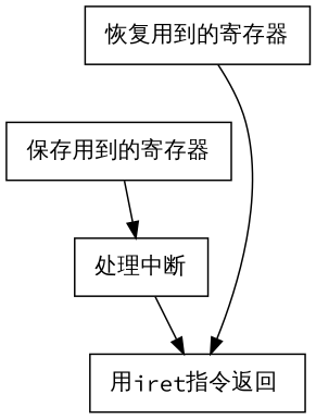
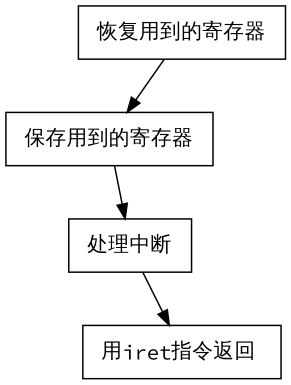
  digraph {
    fontname="Source Code Pro"
    rankdir=TB
    node [fontname="Source Code Pro" shape=box]
    edge [fontname="Source Code Pro"]
    n1 [label=" 保存用到的寄存器 "]
    n2 [label=" 处理中断 "]
    n3 [label=" 用iret指令返回  "]
    n4 [label=" 恢复用到的寄存器 "]
    n1 -> n2
    n2 -> n3
-   n4 -> n3
+   n4 -> n1
  }
